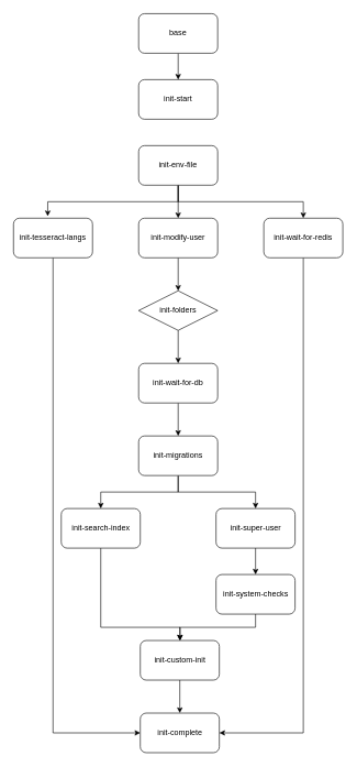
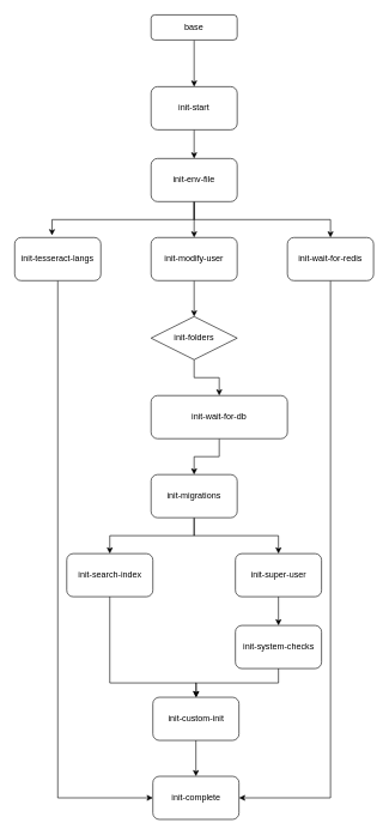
  <mxCell id="0" />
  <mxCell id="1" parent="0" />
  <mxCell id="2" style="edgeStyle=orthogonalEdgeStyle;rounded=0;orthogonalLoop=1;jettySize=auto;html=1;exitX=0.5;exitY=1;exitDx=0;exitDy=0;" edge="1" parent="1" source="3" target="5"><mxGeometry relative="1" as="geometry" /></mxCell>
- <mxCell id="3" value="base" style="rounded=1;whiteSpace=wrap;html=1;" vertex="1" parent="1"><mxGeometry x="210" y="20" width="120" height="60" as="geometry" /></mxCell>
+ <mxCell id="3" value="base" style="rounded=1;whiteSpace=wrap;html=1;" vertex="1" parent="1"><mxGeometry x="210" y="20" width="120" height="35" as="geometry" /></mxCell>
+ <mxCell id="4" style="edgeStyle=orthogonalEdgeStyle;rounded=0;orthogonalLoop=1;jettySize=auto;html=1;exitX=0.5;exitY=1;exitDx=0;exitDy=0;" edge="1" parent="1" source="5" target="9"><mxGeometry relative="1" as="geometry" /></mxCell>
  <mxCell id="5" value="init-start" style="rounded=1;whiteSpace=wrap;html=1;" vertex="1" parent="1"><mxGeometry x="210" y="120" width="120" height="60" as="geometry" /></mxCell>
  <mxCell id="6" style="edgeStyle=orthogonalEdgeStyle;rounded=0;orthogonalLoop=1;jettySize=auto;html=1;exitX=0.5;exitY=1;exitDx=0;exitDy=0;entryX=0.5;entryY=0;entryDx=0;entryDy=0;" edge="1" parent="1" source="9" target="18"><mxGeometry relative="1" as="geometry" /></mxCell>
  <mxCell id="7" style="edgeStyle=orthogonalEdgeStyle;rounded=0;orthogonalLoop=1;jettySize=auto;html=1;exitX=0.5;exitY=1;exitDx=0;exitDy=0;entryX=0.433;entryY=-0.05;entryDx=0;entryDy=0;entryPerimeter=0;" edge="1" parent="1" source="9" target="26"><mxGeometry relative="1" as="geometry" /></mxCell>
  <mxCell id="8" style="edgeStyle=orthogonalEdgeStyle;rounded=0;orthogonalLoop=1;jettySize=auto;html=1;exitX=0.5;exitY=1;exitDx=0;exitDy=0;entryX=0.5;entryY=0;entryDx=0;entryDy=0;" edge="1" parent="1" source="9" target="30"><mxGeometry relative="1" as="geometry" /></mxCell>
  <mxCell id="9" value="init-env-file" style="rounded=1;whiteSpace=wrap;html=1;" vertex="1" parent="1"><mxGeometry x="210" y="220" width="120" height="60" as="geometry" /></mxCell>
  <mxCell id="10" style="edgeStyle=orthogonalEdgeStyle;rounded=0;orthogonalLoop=1;jettySize=auto;html=1;exitX=0.5;exitY=1;exitDx=0;exitDy=0;" edge="1" parent="1" source="11" target="31"><mxGeometry relative="1" as="geometry" /></mxCell>
  <mxCell id="11" value="init-custom-init" style="rounded=1;whiteSpace=wrap;html=1;" vertex="1" parent="1"><mxGeometry x="212.5" y="970" width="120" height="60" as="geometry" /></mxCell>
  <mxCell id="12" style="edgeStyle=orthogonalEdgeStyle;rounded=0;orthogonalLoop=1;jettySize=auto;html=1;exitX=0.5;exitY=1;exitDx=0;exitDy=0;entryX=0.5;entryY=0;entryDx=0;entryDy=0;" edge="1" parent="1" source="13" target="28"><mxGeometry relative="1" as="geometry" /></mxCell>
  <mxCell id="13" value="init-folders" style="rhombus;whiteSpace=wrap;html=1;" vertex="1" parent="1"><mxGeometry x="210" y="440" width="120" height="60" as="geometry" /></mxCell>
  <mxCell id="14" style="edgeStyle=orthogonalEdgeStyle;rounded=0;orthogonalLoop=1;jettySize=auto;html=1;exitX=0.5;exitY=1;exitDx=0;exitDy=0;entryX=0.5;entryY=0;entryDx=0;entryDy=0;" edge="1" parent="1" source="16" target="22"><mxGeometry relative="1" as="geometry" /></mxCell>
  <mxCell id="15" style="edgeStyle=orthogonalEdgeStyle;rounded=0;orthogonalLoop=1;jettySize=auto;html=1;exitX=0.5;exitY=1;exitDx=0;exitDy=0;" edge="1" parent="1" source="16" target="20"><mxGeometry relative="1" as="geometry" /></mxCell>
  <mxCell id="16" value="init-migrations" style="rounded=1;whiteSpace=wrap;html=1;" vertex="1" parent="1"><mxGeometry x="210" y="660" width="120" height="60" as="geometry" /></mxCell>
  <mxCell id="17" style="edgeStyle=orthogonalEdgeStyle;rounded=0;orthogonalLoop=1;jettySize=auto;html=1;exitX=0.5;exitY=1;exitDx=0;exitDy=0;entryX=0.5;entryY=0;entryDx=0;entryDy=0;" edge="1" parent="1" source="18" target="13"><mxGeometry relative="1" as="geometry" /></mxCell>
  <mxCell id="18" value="init-modify-user" style="rounded=1;whiteSpace=wrap;html=1;" vertex="1" parent="1"><mxGeometry x="210" y="330" width="120" height="60" as="geometry" /></mxCell>
  <mxCell id="19" style="edgeStyle=orthogonalEdgeStyle;rounded=0;orthogonalLoop=1;jettySize=auto;html=1;exitX=0.5;exitY=1;exitDx=0;exitDy=0;" edge="1" parent="1" source="20" target="11"><mxGeometry relative="1" as="geometry"><Array as="points"><mxPoint x="153" y="950" /><mxPoint x="273" y="950" /></Array></mxGeometry></mxCell>
  <mxCell id="20" value="init-search-index" style="rounded=1;whiteSpace=wrap;html=1;" vertex="1" parent="1"><mxGeometry x="92.5" y="770" width="120" height="60" as="geometry" /></mxCell>
  <mxCell id="21" style="edgeStyle=orthogonalEdgeStyle;rounded=0;orthogonalLoop=1;jettySize=auto;html=1;exitX=0.5;exitY=1;exitDx=0;exitDy=0;entryX=0.5;entryY=0;entryDx=0;entryDy=0;" edge="1" parent="1" source="22" target="24"><mxGeometry relative="1" as="geometry" /></mxCell>
  <mxCell id="22" value="init-super-user" style="rounded=1;whiteSpace=wrap;html=1;" vertex="1" parent="1"><mxGeometry x="327.5" y="770" width="120" height="60" as="geometry" /></mxCell>
  <mxCell id="23" style="edgeStyle=orthogonalEdgeStyle;rounded=0;orthogonalLoop=1;jettySize=auto;html=1;exitX=0.5;exitY=1;exitDx=0;exitDy=0;entryX=0.5;entryY=0;entryDx=0;entryDy=0;" edge="1" parent="1" source="24" target="11"><mxGeometry relative="1" as="geometry" /></mxCell>
  <mxCell id="24" value="init-system-checks" style="rounded=1;whiteSpace=wrap;html=1;" vertex="1" parent="1"><mxGeometry x="327.5" y="870" width="120" height="60" as="geometry" /></mxCell>
  <mxCell id="25" style="edgeStyle=orthogonalEdgeStyle;rounded=0;orthogonalLoop=1;jettySize=auto;html=1;exitX=0.5;exitY=1;exitDx=0;exitDy=0;entryX=0;entryY=0.5;entryDx=0;entryDy=0;" edge="1" parent="1" source="26" target="31"><mxGeometry relative="1" as="geometry" /></mxCell>
  <mxCell id="26" value="init-tesseract-langs" style="rounded=1;whiteSpace=wrap;html=1;" vertex="1" parent="1"><mxGeometry x="20" y="330" width="120" height="60" as="geometry" /></mxCell>
  <mxCell id="27" style="edgeStyle=orthogonalEdgeStyle;rounded=0;orthogonalLoop=1;jettySize=auto;html=1;exitX=0.5;exitY=1;exitDx=0;exitDy=0;entryX=0.5;entryY=0;entryDx=0;entryDy=0;" edge="1" parent="1" source="28" target="16"><mxGeometry relative="1" as="geometry" /></mxCell>
- <mxCell id="28" value="init-wait-for-db" style="rounded=1;whiteSpace=wrap;html=1;" vertex="1" parent="1"><mxGeometry x="210" y="550" width="120" height="60" as="geometry" /></mxCell>
+ <mxCell id="28" value="init-wait-for-db" style="rounded=1;whiteSpace=wrap;html=1;" vertex="1" parent="1"><mxGeometry x="210" y="550" width="190" height="60" as="geometry" /></mxCell>
  <mxCell id="29" style="edgeStyle=orthogonalEdgeStyle;rounded=0;orthogonalLoop=1;jettySize=auto;html=1;exitX=0.5;exitY=1;exitDx=0;exitDy=0;entryX=1;entryY=0.5;entryDx=0;entryDy=0;" edge="1" parent="1" source="30" target="31"><mxGeometry relative="1" as="geometry" /></mxCell>
  <mxCell id="30" value="init-wait-for-redis" style="rounded=1;whiteSpace=wrap;html=1;" vertex="1" parent="1"><mxGeometry x="400" y="330" width="120" height="60" as="geometry" /></mxCell>
  <mxCell id="31" value="init-complete" style="rounded=1;whiteSpace=wrap;html=1;" vertex="1" parent="1"><mxGeometry x="212.5" y="1080" width="120" height="60" as="geometry" /></mxCell>
